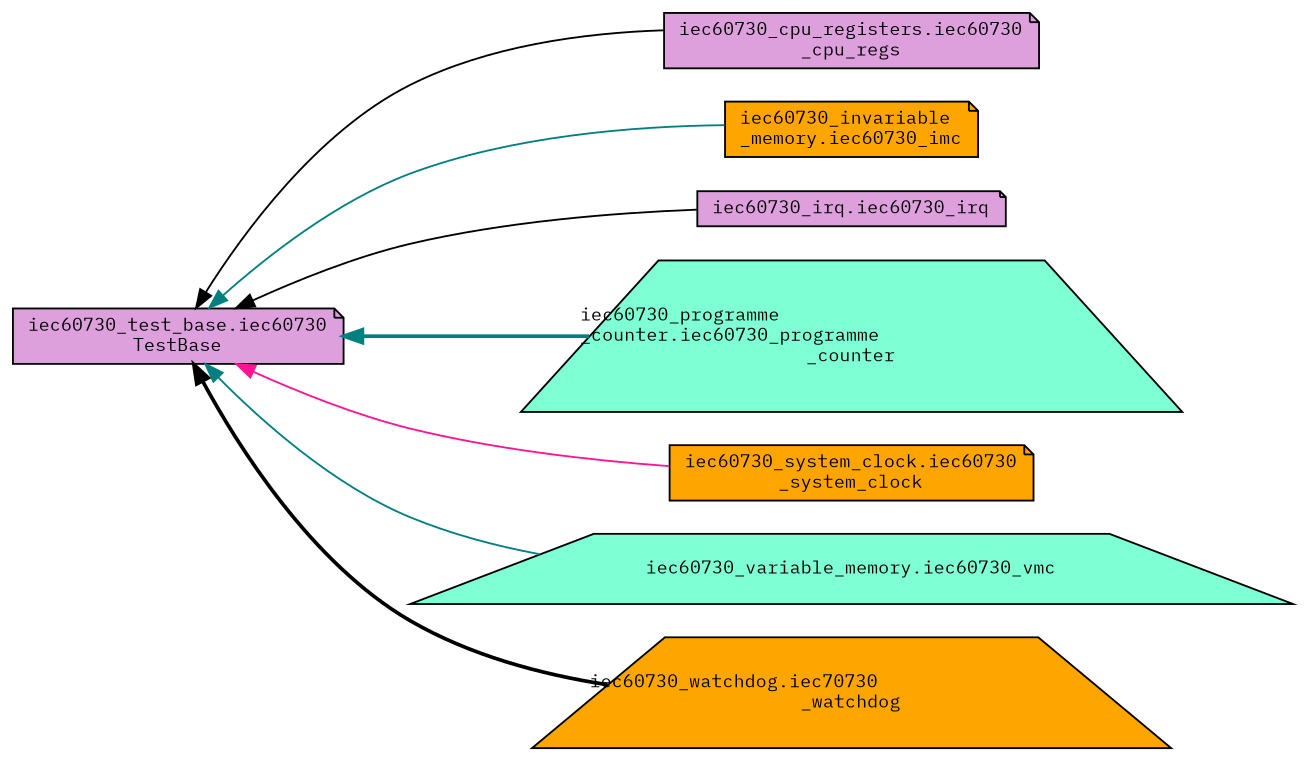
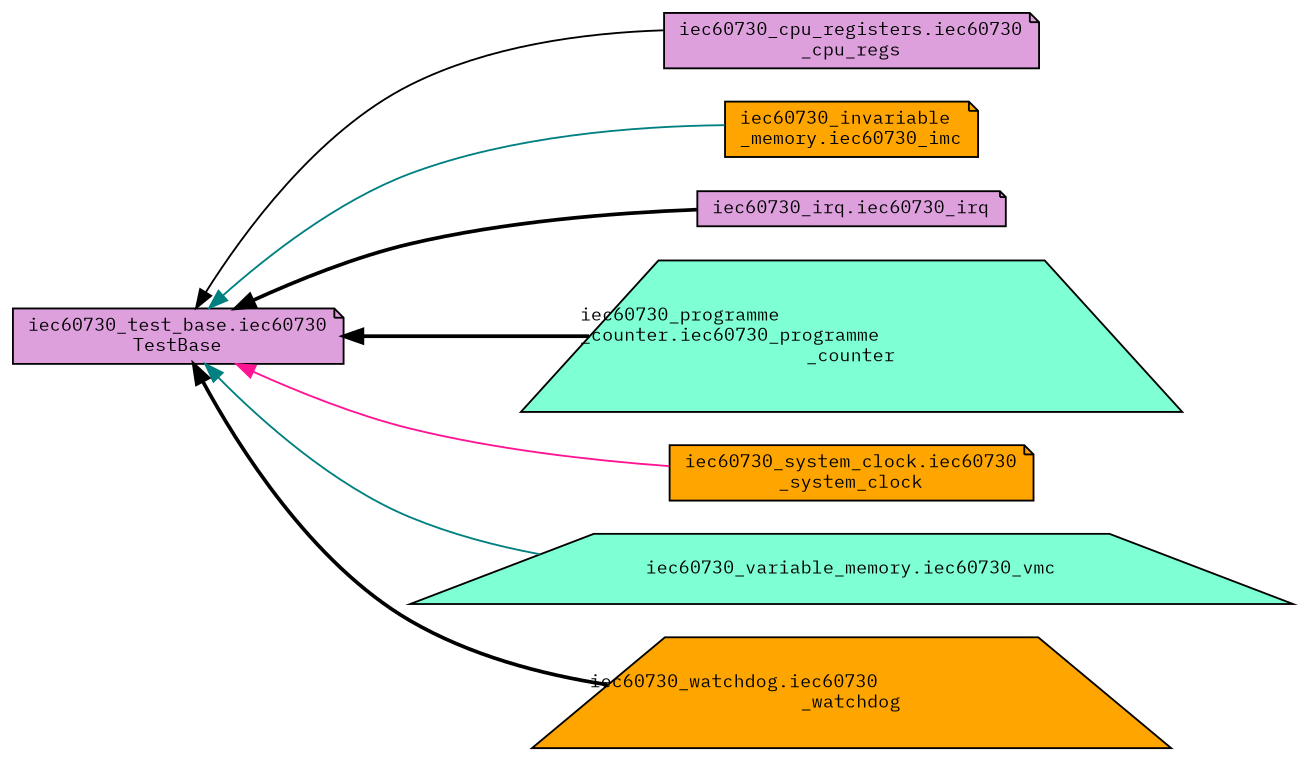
  digraph {
    fontname="IBM Plex Mono"
    rankdir=LR
    node [color=black fillcolor=plum fontname="IBM Plex Mono" fontsize=10 shape=note style=filled]
    edge [color=black dir=back fontname="IBM Plex Mono" fontsize=10 labelfontname=Helvetica labelfontsize=10 style=solid]
    n1 [fontcolor=black height=0.2 label="iec60730_test_base.iec60730\lTestBase" width=0.4]
    n2 [height=0.2 label="iec60730_cpu_registers.iec60730\l_cpu_regs" width=0.4]
    n3 [fillcolor=orange height=0.2 label="iec60730_invariable\l_memory.iec60730_imc" width=0.4]
    n4 [height=0.2 label="iec60730_irq.iec60730_irq" width=0.4]
    n5 [fillcolor=aquamarine height=0.2 label="iec60730_programme\l_counter.iec60730_programme\l_counter" shape=trapezium width=0.4]
    n6 [fillcolor=orange height=0.2 label="iec60730_system_clock.iec60730\l_system_clock" width=0.4]
    n7 [fillcolor=aquamarine height=0.2 label="iec60730_variable_memory.iec60730_vmc" shape=trapezium width=0.4]
-   n8 [fillcolor=orange height=0.2 label="iec60730_watchdog.iec70730\l_watchdog" shape=trapezium width=0.4]
+   n8 [fillcolor=orange height=0.2 label="iec60730_watchdog.iec60730\l_watchdog" shape=trapezium width=0.4]
    n1 -> n2
    n1 -> n3 [color=teal]
-   n1 -> n4
-   n1 -> n5 [color=teal style=bold]
+   n1 -> n4 [style=bold]
+   n1 -> n5 [style=bold]
    n1 -> n6 [color=deeppink]
    n1 -> n7 [color=teal]
    n1 -> n8 [style=bold]
  }
